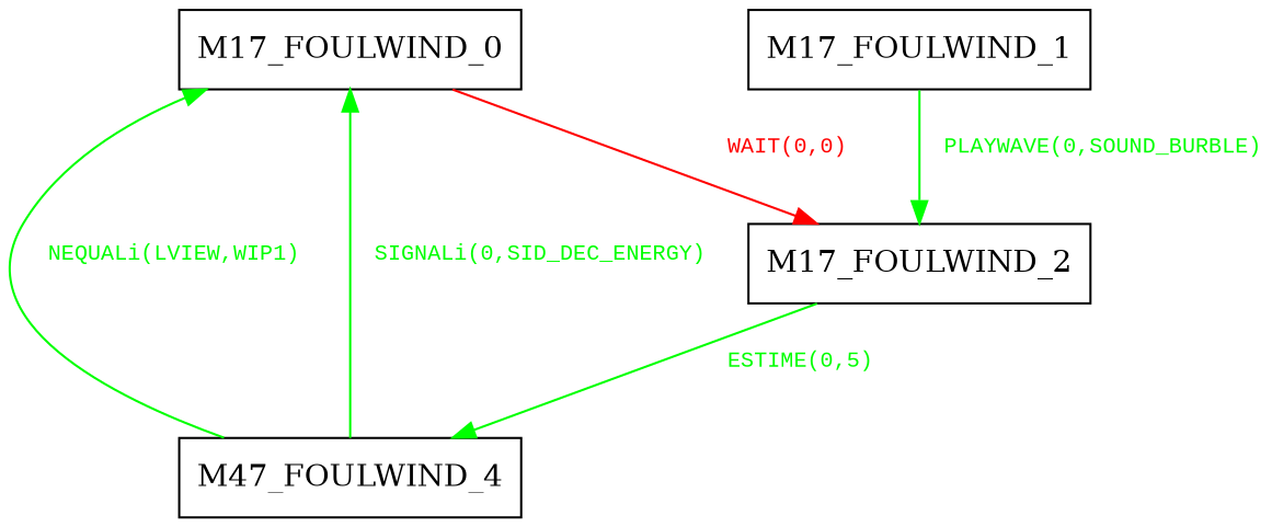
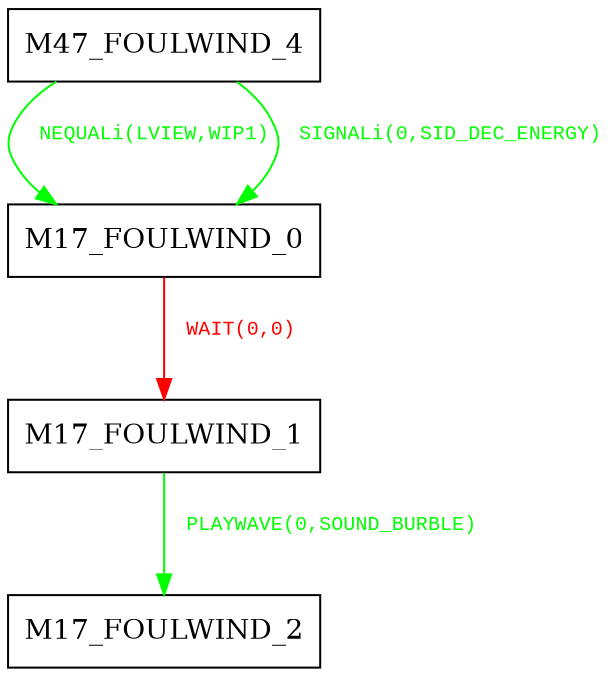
  digraph {
    node [shape=record]
    edge [color=green fontcolor=green]
    M17_FOULWIND_0
    M17_FOULWIND_1
    M17_FOULWIND_2
    n4 [label=M47_FOULWIND_4]
-   M17_FOULWIND_0 -> M17_FOULWIND_2 [color=red fontcolor=red label=< <font face="Courier New" point-size="10"> WAIT(0,0)<br/> </font>>]
+   M17_FOULWIND_0 -> M17_FOULWIND_1 [color=red fontcolor=red label=< <font face="Courier New" point-size="10"> WAIT(0,0)<br/> </font>>]
    M17_FOULWIND_1 -> M17_FOULWIND_2 [label=< <font face="Courier New" point-size="10"> PLAYWAVE(0,SOUND_BURBLE)<br/> </font>>]
-   M17_FOULWIND_2 -> n4 [label=< <font face="Courier New" point-size="10"> ESTIME(0,5)<br/> </font>>]
    n4 -> M17_FOULWIND_0 [label=< <font face="Courier New" point-size="10"> NEQUALi(LVIEW,WIP1)<br/> </font>>]
    n4 -> M17_FOULWIND_0 [label=< <font face="Courier New" point-size="10"> SIGNALi(0,SID_DEC_ENERGY)<br/> </font>>]
  }
